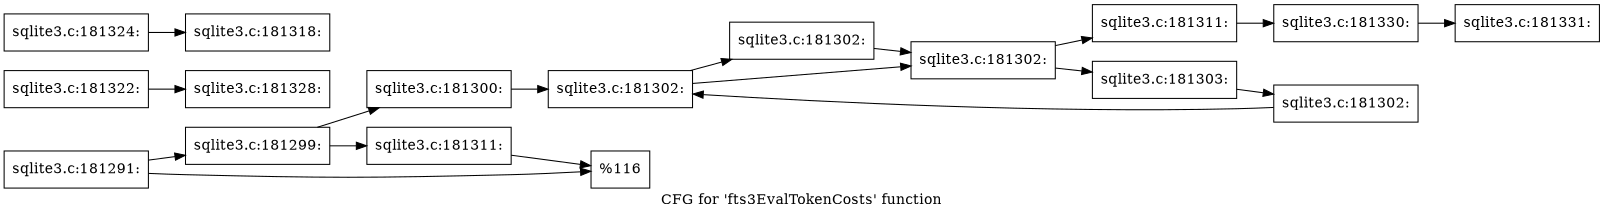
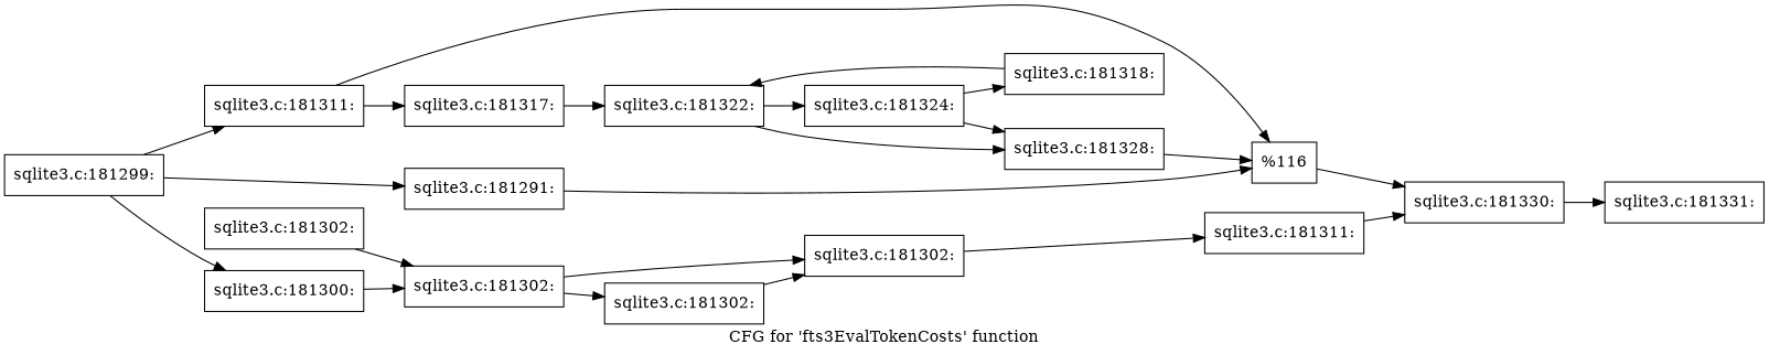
  digraph {
    label="CFG for 'fts3EvalTokenCosts' function"
    rankdir=LR
    node [shape=record]
    n1 [label="{sqlite3.c:181291:}"]
    n2 [label="{sqlite3.c:181299:}"]
    n3 [label="{%116}"]
    n4 [label="{sqlite3.c:181300:}"]
    n5 [label="{sqlite3.c:181311:}"]
    n6 [label="{sqlite3.c:181331:}"]
    n7 [label="{sqlite3.c:181302:}"]
+   n8 [label="{sqlite3.c:181317:}"]
    n9 [label="{sqlite3.c:181302:}"]
    n10 [label="{sqlite3.c:181302:}"]
    n11 [label="{sqlite3.c:181322:}"]
    n12 [label="{sqlite3.c:181330:}"]
-   n13 [label="{sqlite3.c:181303:}"]
    n14 [label="{sqlite3.c:181311:}"]
    n15 [label="{sqlite3.c:181302:}"]
    n16 [label="{sqlite3.c:181318:}"]
    n17 [label="{sqlite3.c:181324:}"]
    n18 [label="{sqlite3.c:181328:}"]
-   n1 -> n2
+   n2 -> n1
    n1 -> n3
    n2 -> n4
    n2 -> n5
+   n3 -> n12
    n4 -> n7
    n5 -> n3
+   n5 -> n8
    n7 -> n9
    n7 -> n10
+   n8 -> n11
    n9 -> n10
-   n10 -> n13
    n10 -> n14
+   n11 -> n17
    n11 -> n18
    n12 -> n6
-   n13 -> n15
    n14 -> n12
    n15 -> n7
+   n16 -> n11
    n17 -> n16
+   n17 -> n18
+   n18 -> n3
  }
